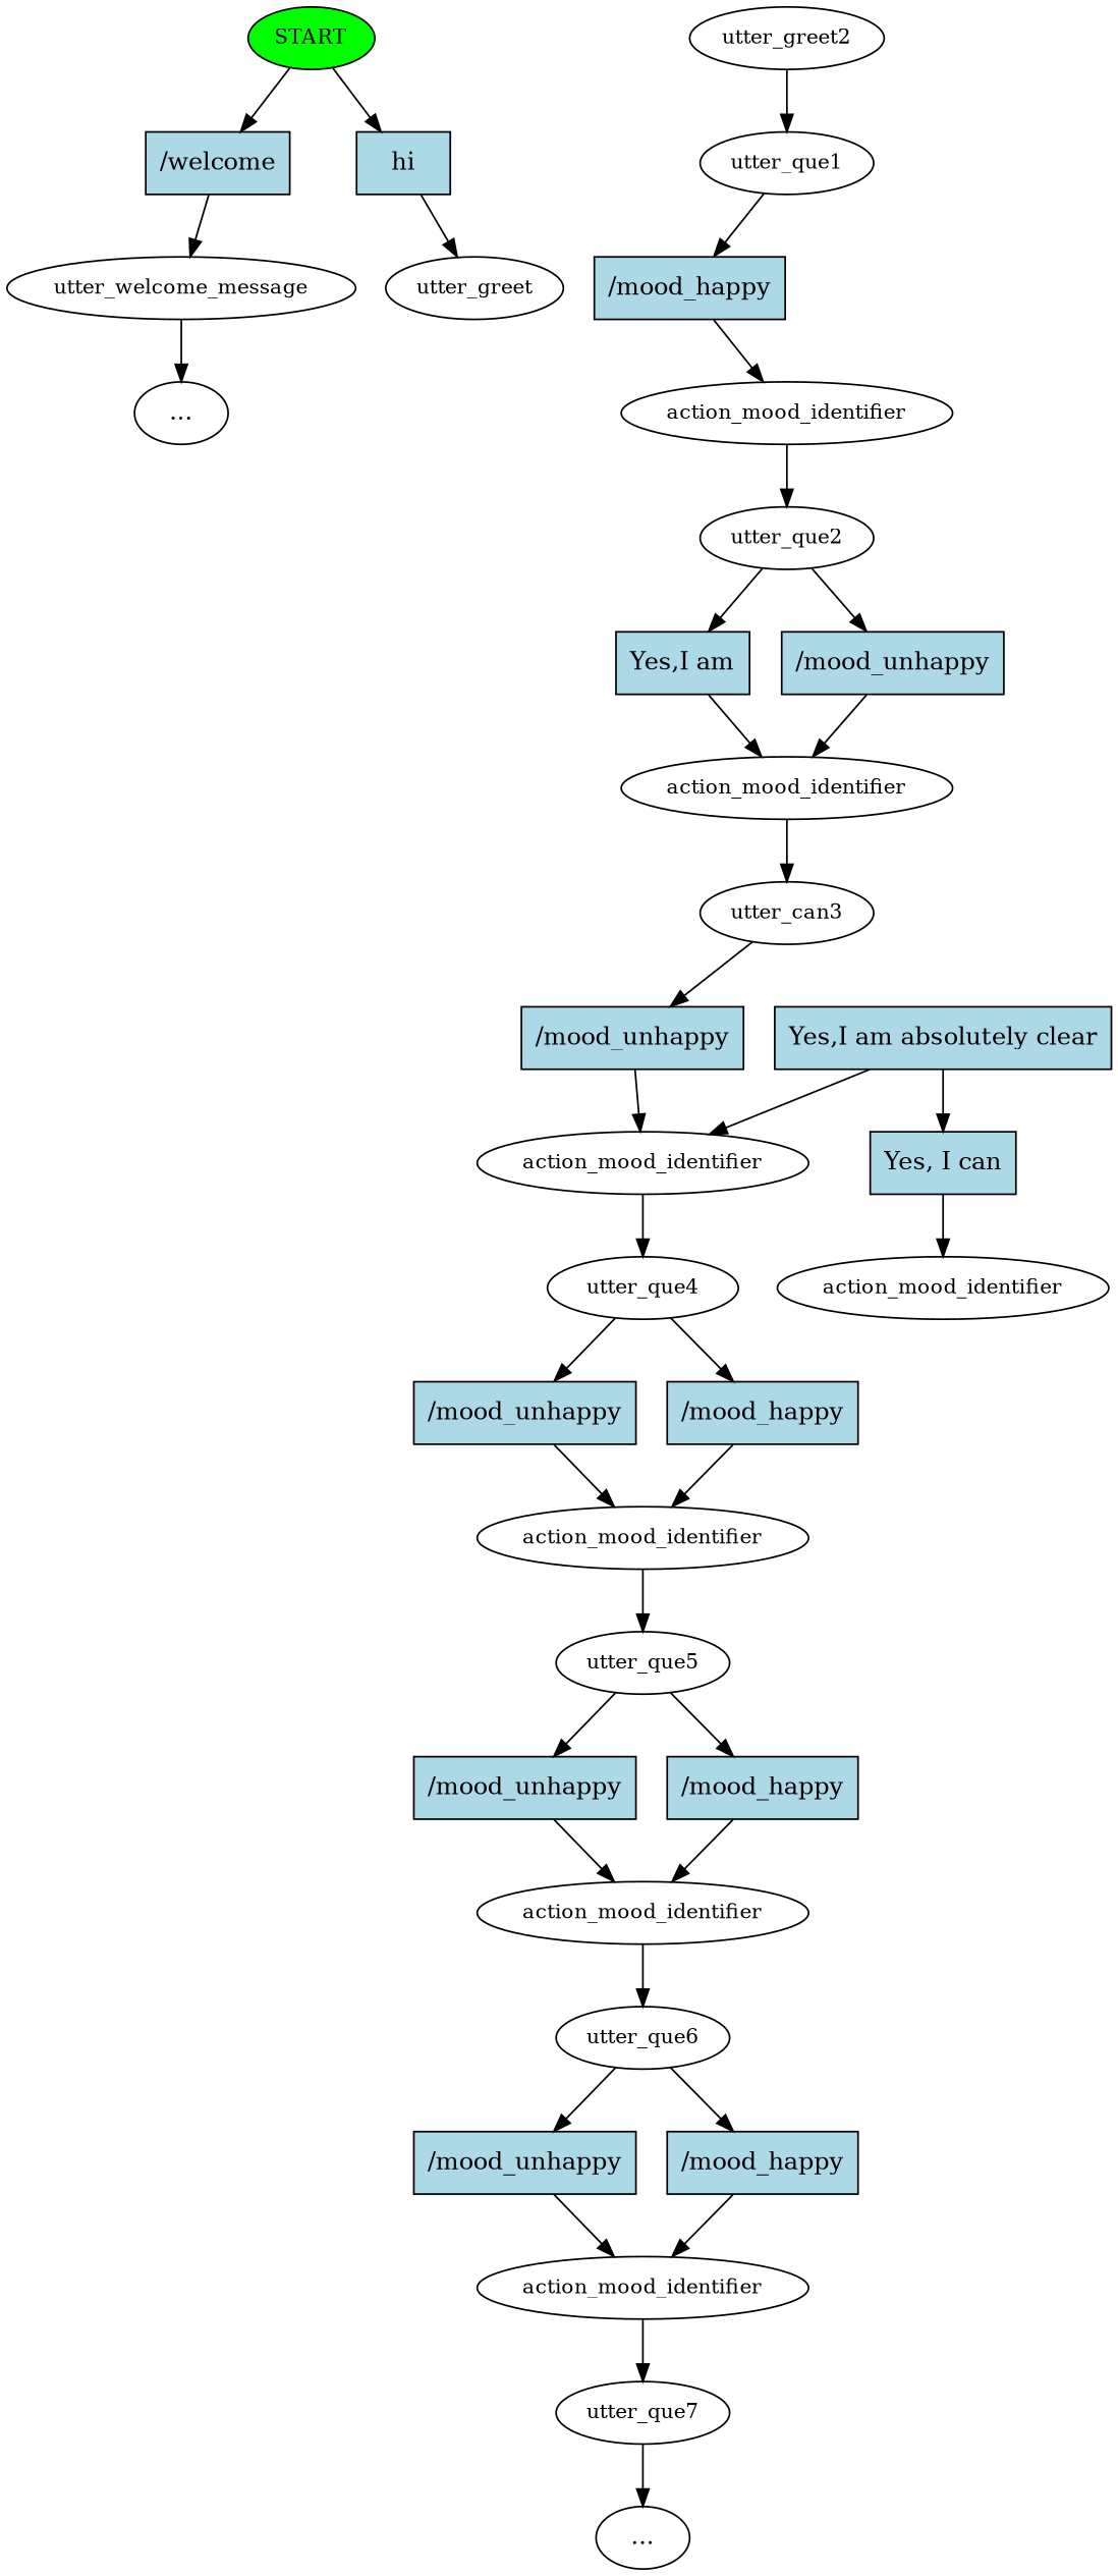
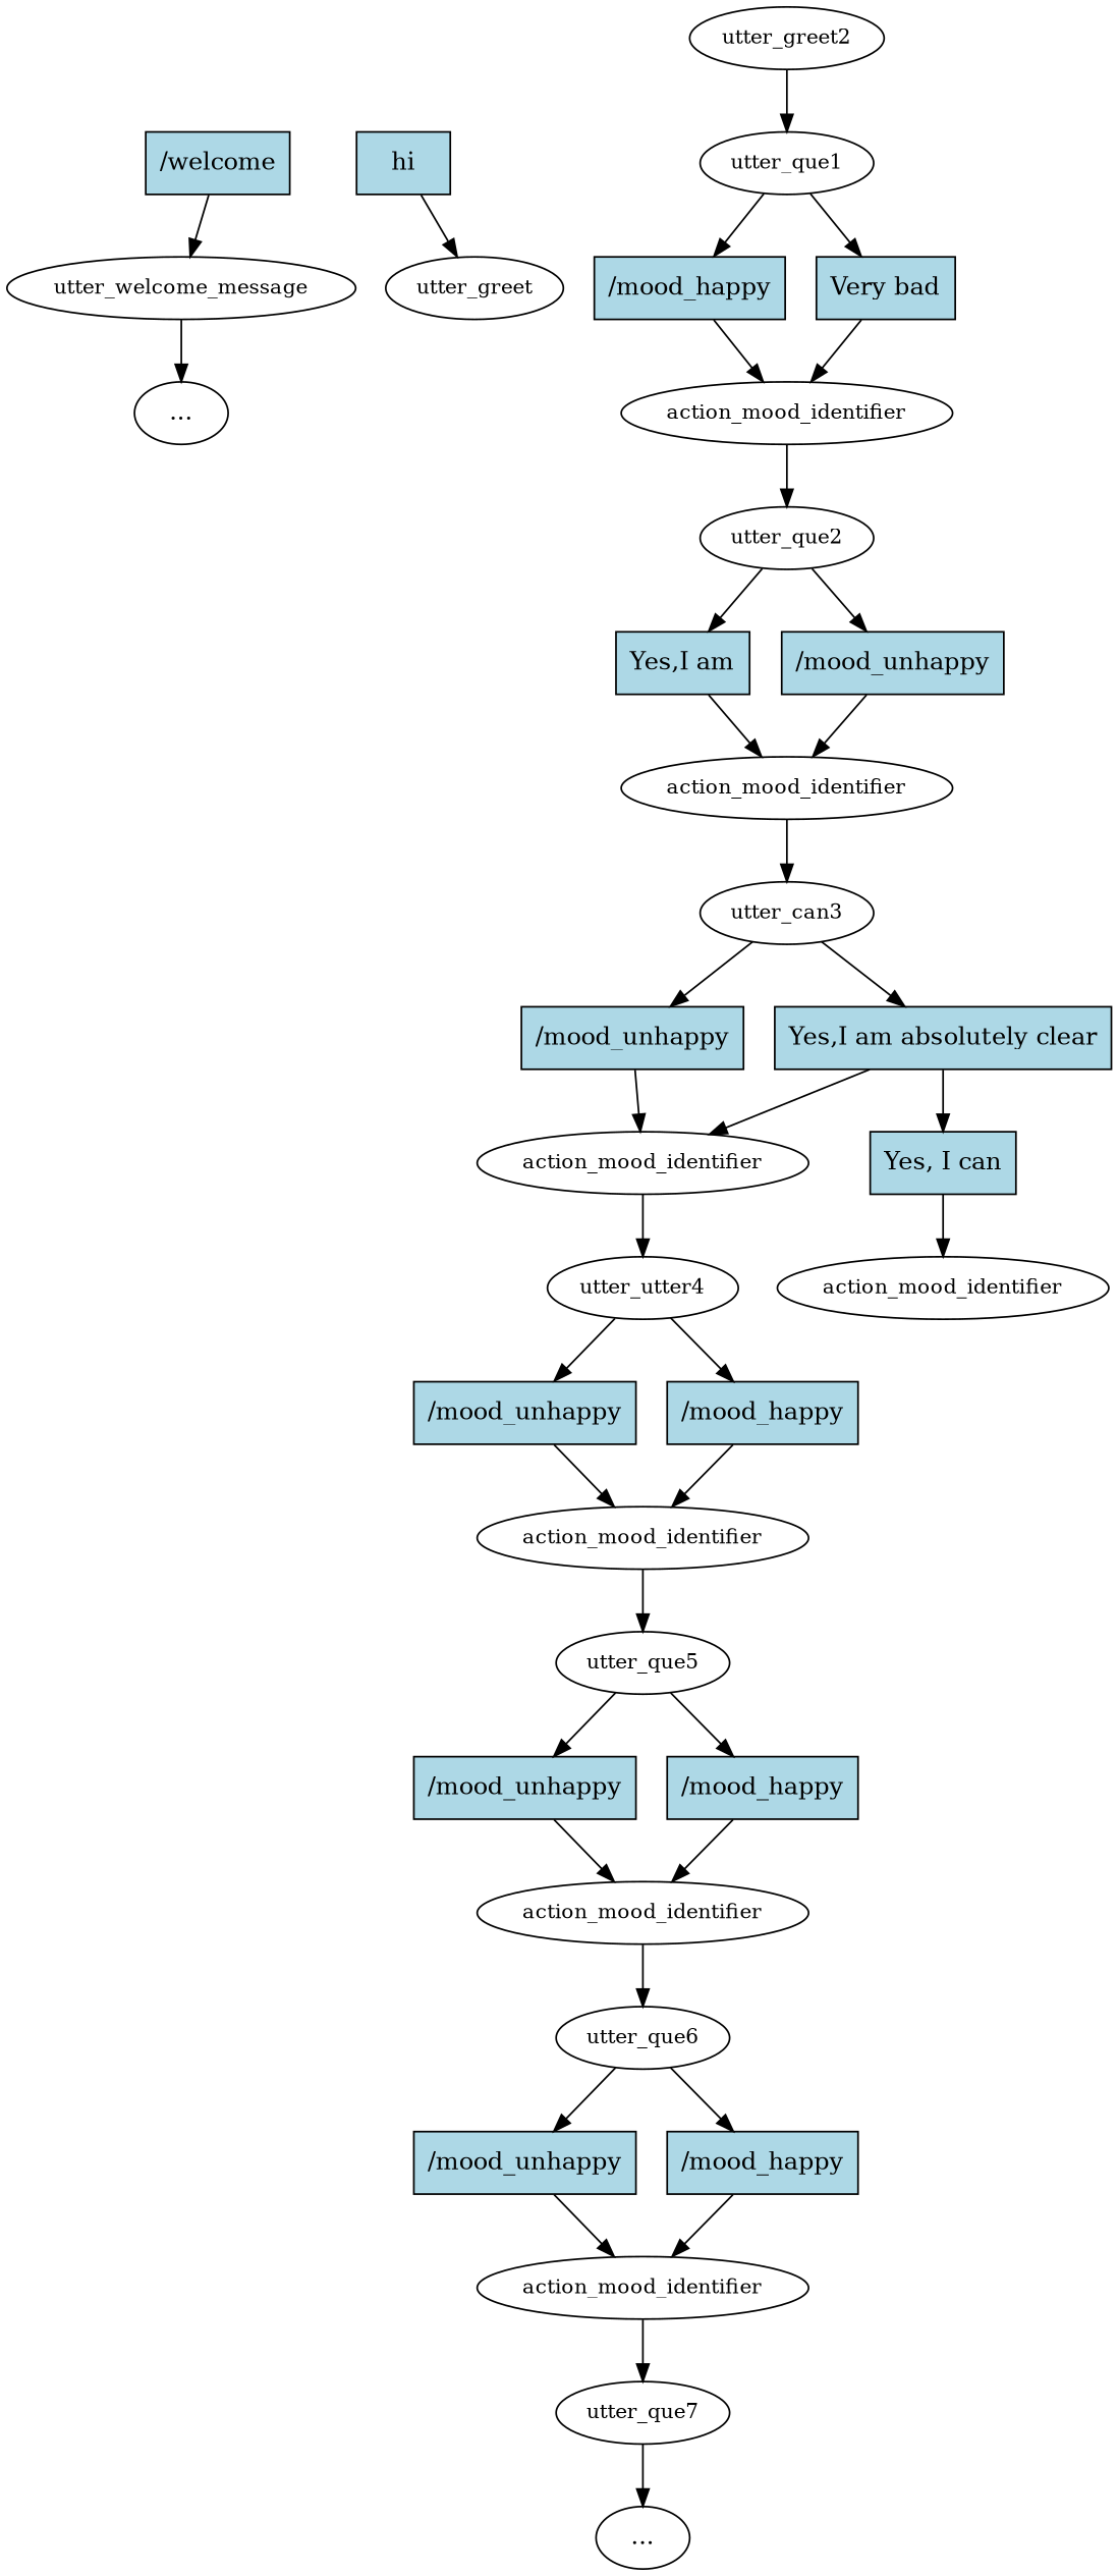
  digraph {
    node [fontsize=12]
-   n1 [fillcolor=green label=START style=filled]
    n2 [fillcolor=lightblue label="/welcome" shape=rect style=filled fontsize=""]
    n3 [fillcolor=lightblue label=hi shape=rect style=filled fontsize=""]
    n4 [label=utter_welcome_message]
    n5 [label=utter_greet]
    n6 [label="..." fontsize=""]
    n7 [label=utter_greet2]
    n8 [label=utter_que1]
    n9 [fillcolor=lightblue label="/mood_happy" shape=rect style=filled fontsize=""]
+   n10 [fillcolor=lightblue label="Very bad" shape=rect style=filled fontsize=""]
    n11 [label=action_mood_identifier]
    n12 [label=utter_que2]
    n13 [fillcolor=lightblue label="Yes,I am" shape=rect style=filled fontsize=""]
    n14 [fillcolor=lightblue label="/mood_unhappy" shape=rect style=filled fontsize=""]
    n15 [label=action_mood_identifier]
    n16 [label=utter_can3]
    n17 [fillcolor=lightblue label="/mood_unhappy" shape=rect style=filled fontsize=""]
    n18 [fillcolor=lightblue label="Yes,I am absolutely clear" shape=rect style=filled fontsize=""]
    n19 [label=action_mood_identifier]
    n20 [fillcolor=lightblue label="Yes, I can" shape=rect style=filled fontsize=""]
-   n21 [label=utter_que4]
+   n21 [label=utter_utter4]
    n22 [fillcolor=lightblue label="/mood_unhappy" shape=rect style=filled fontsize=""]
    n23 [fillcolor=lightblue label="/mood_happy" shape=rect style=filled fontsize=""]
    n24 [label=action_mood_identifier]
    n25 [label=action_mood_identifier]
    n26 [label=utter_que5]
    n27 [fillcolor=lightblue label="/mood_unhappy" shape=rect style=filled fontsize=""]
    n28 [fillcolor=lightblue label="/mood_happy" shape=rect style=filled fontsize=""]
    n29 [label=action_mood_identifier]
    n30 [label=utter_que6]
    n31 [fillcolor=lightblue label="/mood_unhappy" shape=rect style=filled fontsize=""]
    n32 [fillcolor=lightblue label="/mood_happy" shape=rect style=filled fontsize=""]
    n33 [label=action_mood_identifier]
    n34 [label=utter_que7]
    n35 [label="..." fontsize=""]
-   n1 -> n2
-   n1 -> n3
    n2 -> n4
    n3 -> n5
    n4 -> n6
    n7 -> n8
    n8 -> n9
+   n8 -> n10
    n9 -> n11
+   n10 -> n11
    n11 -> n12
    n12 -> n13
    n12 -> n14
    n13 -> n15
    n14 -> n15
    n15 -> n16
    n16 -> n17
+   n16 -> n18
    n17 -> n19
    n18 -> n19
    n18 -> n20
    n19 -> n21
    n20 -> n25
    n21 -> n22
    n21 -> n23
    n22 -> n24
    n23 -> n24
    n24 -> n26
    n26 -> n27
    n26 -> n28
    n27 -> n29
    n28 -> n29
    n29 -> n30
    n30 -> n31
    n30 -> n32
    n31 -> n33
    n32 -> n33
    n33 -> n34
    n34 -> n35
  }
